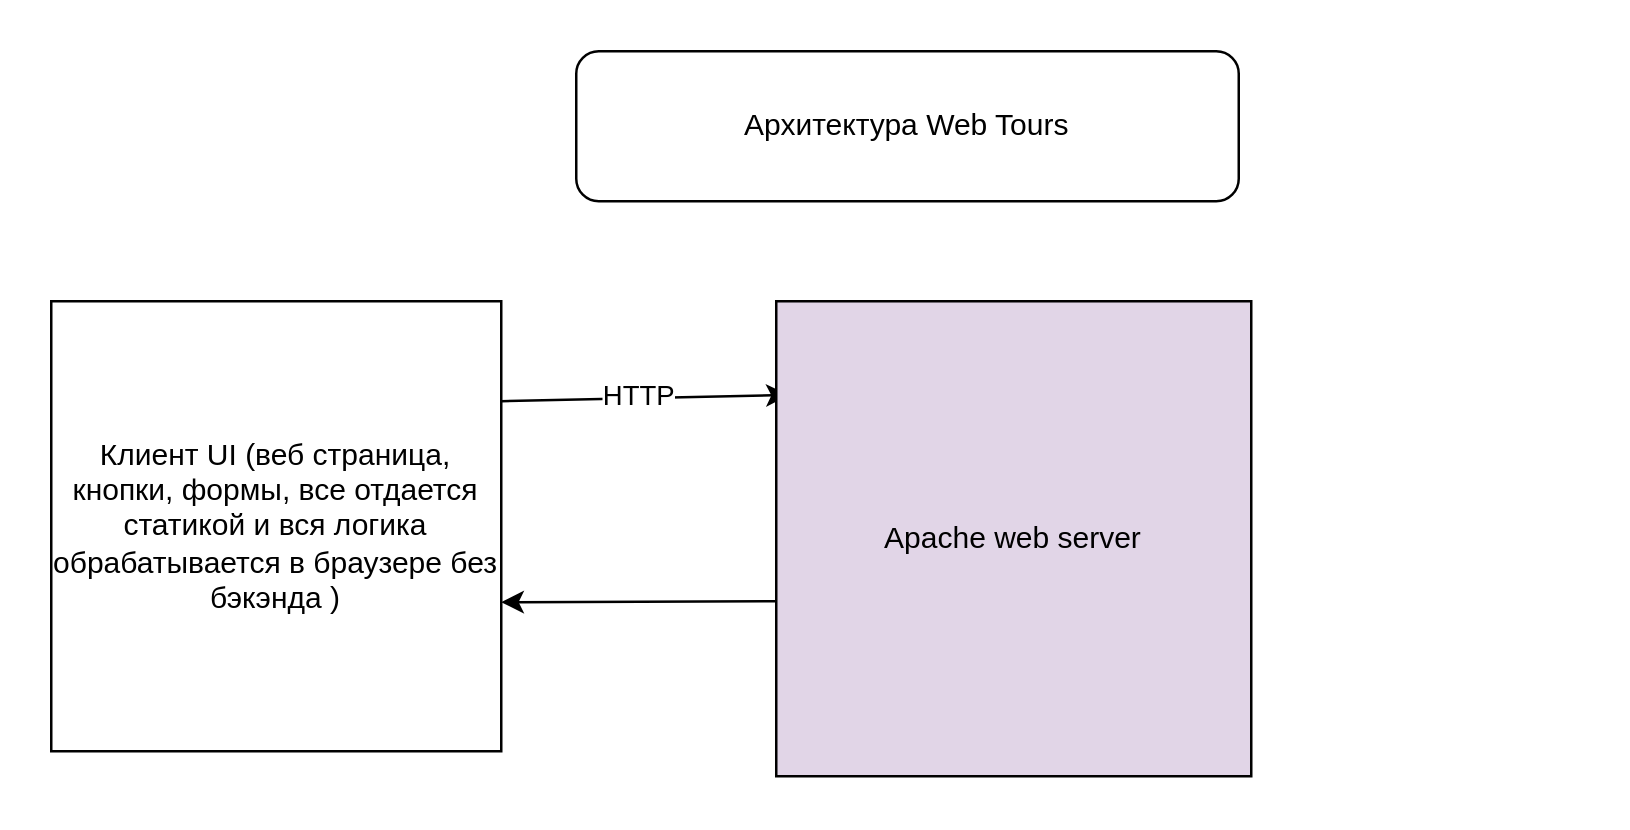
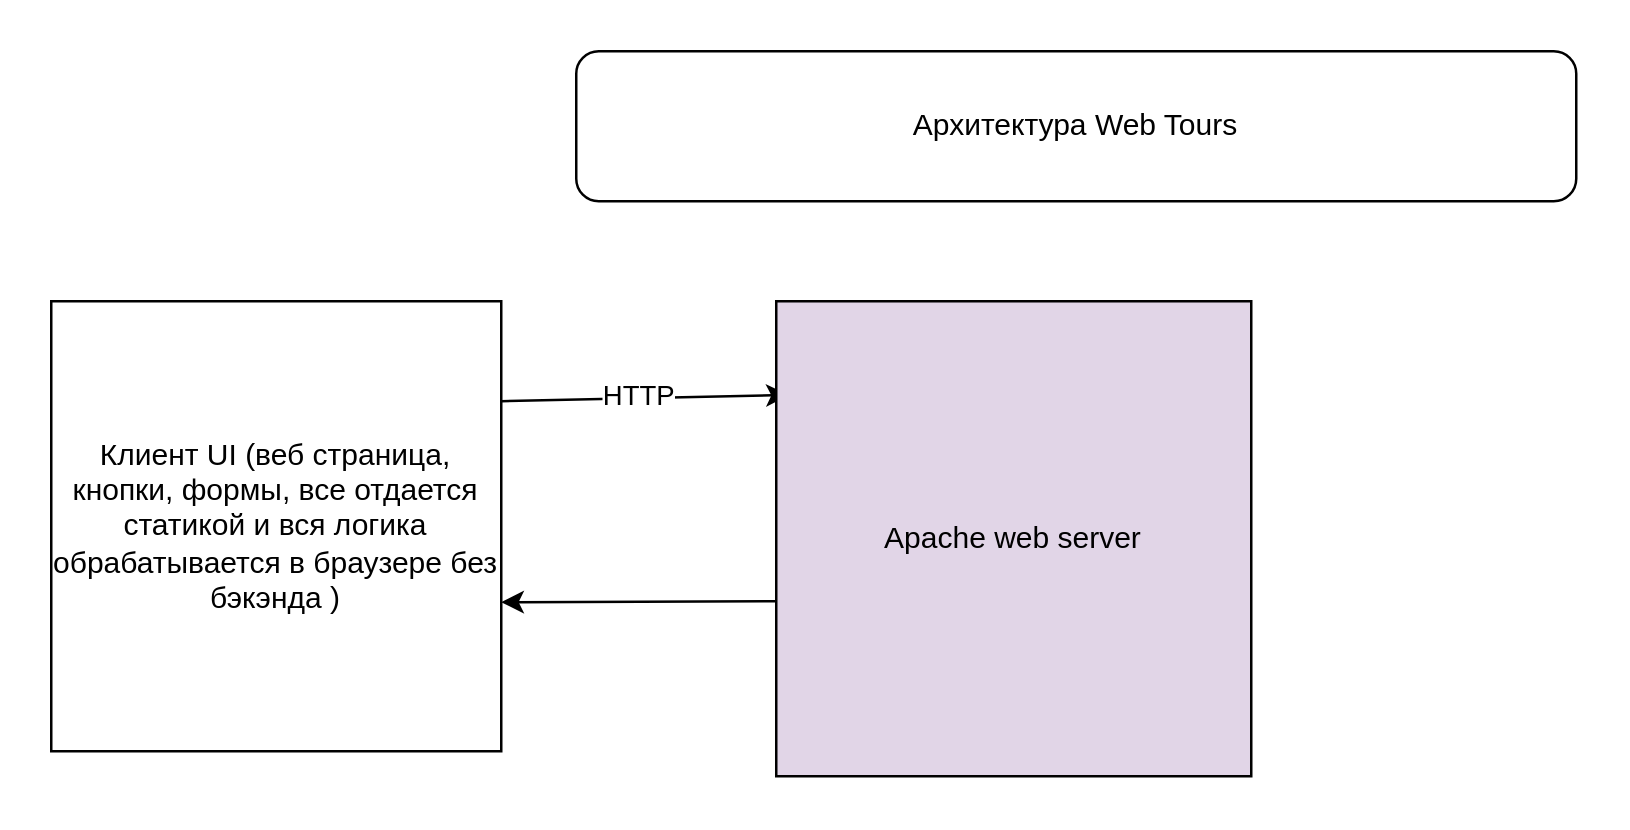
  <mxCell id="0" />
  <mxCell id="1" parent="0" />
  <mxCell id="2" value="Клиент UI (веб страница, кнопки, формы, все отдается статикой и вся логика обрабатывается в браузере без бэкэнда )" style="whiteSpace=wrap;html=1;aspect=fixed;" vertex="1" parent="1"><mxGeometry x="20" y="120" width="180" height="180" as="geometry" /></mxCell>
  <mxCell id="3" value="" style="endArrow=classic;html=1;rounded=0;exitX=1;exitY=0.222;exitDx=0;exitDy=0;exitPerimeter=0;entryX=0;entryY=0.25;entryDx=0;entryDy=0;" edge="1" parent="1" source="2"><mxGeometry width="50" height="50" relative="1" as="geometry"><mxPoint x="200" y="190" as="sourcePoint" /><mxPoint x="315" y="157.5" as="targetPoint" /><Array as="points" /></mxGeometry></mxCell>
  <mxCell id="4" value="HTTP" style="edgeLabel;html=1;align=center;verticalAlign=middle;resizable=0;points=[];" vertex="1" connectable="0" parent="3"><mxGeometry x="-0.049" y="1" relative="1" as="geometry"><mxPoint as="offset" /></mxGeometry></mxCell>
  <mxCell id="5" value="" style="endArrow=classic;html=1;rounded=0;entryX=1.022;entryY=0.891;entryDx=0;entryDy=0;entryPerimeter=0;" edge="1" parent="1"><mxGeometry width="50" height="50" relative="1" as="geometry"><mxPoint x="310" y="240" as="sourcePoint" /><mxPoint x="200" y="240.38" as="targetPoint" /></mxGeometry></mxCell>
  <mxCell id="6" value="Apache web server" style="whiteSpace=wrap;html=1;aspect=fixed;fillColor=#e1d5e7;" vertex="1" parent="1"><mxGeometry x="310" y="120" width="190" height="190" as="geometry" /></mxCell>
- <mxCell id="7" value="Архитектура Web Tours" style="rounded=1;whiteSpace=wrap;html=1;" vertex="1" parent="1"><mxGeometry x="230" y="20" width="265" height="60" as="geometry" /></mxCell>
+ <mxCell id="7" value="Архитектура Web Tours" style="rounded=1;whiteSpace=wrap;html=1;" vertex="1" parent="1"><mxGeometry x="230" y="20" width="400" height="60" as="geometry" /></mxCell>
